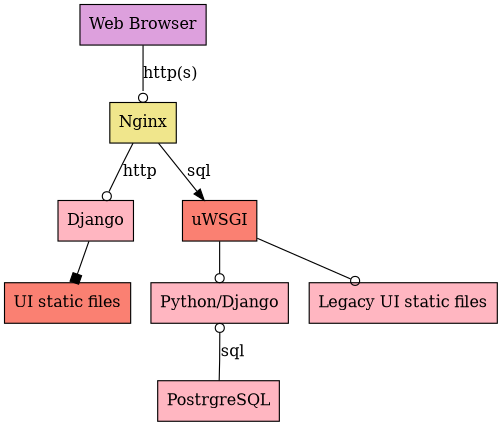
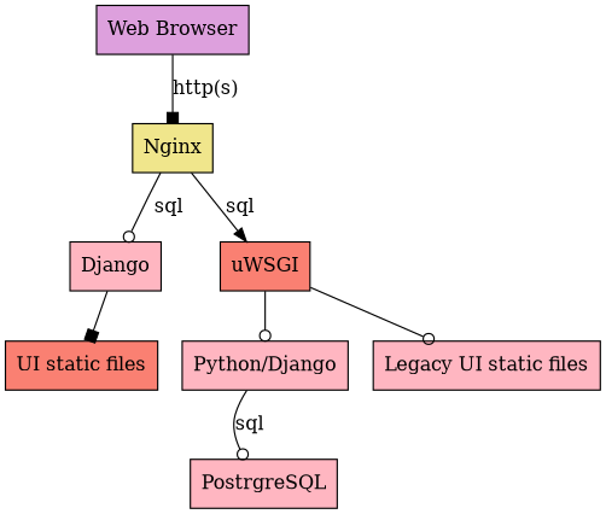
  digraph {
    autosize=false
    node [fillcolor=lightpink shape=rectangle style=filled]
    edge [arrowhead=odot]
    "Web Browser" [fillcolor=plum]
    Nginx [fillcolor=khaki]
    n3 [label=Django]
    uWSGI [fillcolor=salmon]
    "UI static files" [fillcolor=salmon]
    "Python/Django"
    "Legacy UI static files"
    PostrgreSQL
-   "Web Browser" -> Nginx [label="http(s)"]
-   Nginx -> n3 [label=http]
+   "Web Browser" -> Nginx [arrowhead=box label="http(s)"]
+   Nginx -> n3 [label=sql]
    Nginx -> uWSGI [arrowhead=normal label=sql]
    n3 -> "UI static files" [arrowhead=box]
    uWSGI -> "Python/Django"
    uWSGI -> "Legacy UI static files"
-   PostrgreSQL -> "Python/Django" [label=sql]
+   "Python/Django" -> PostrgreSQL [label=sql]
  }
